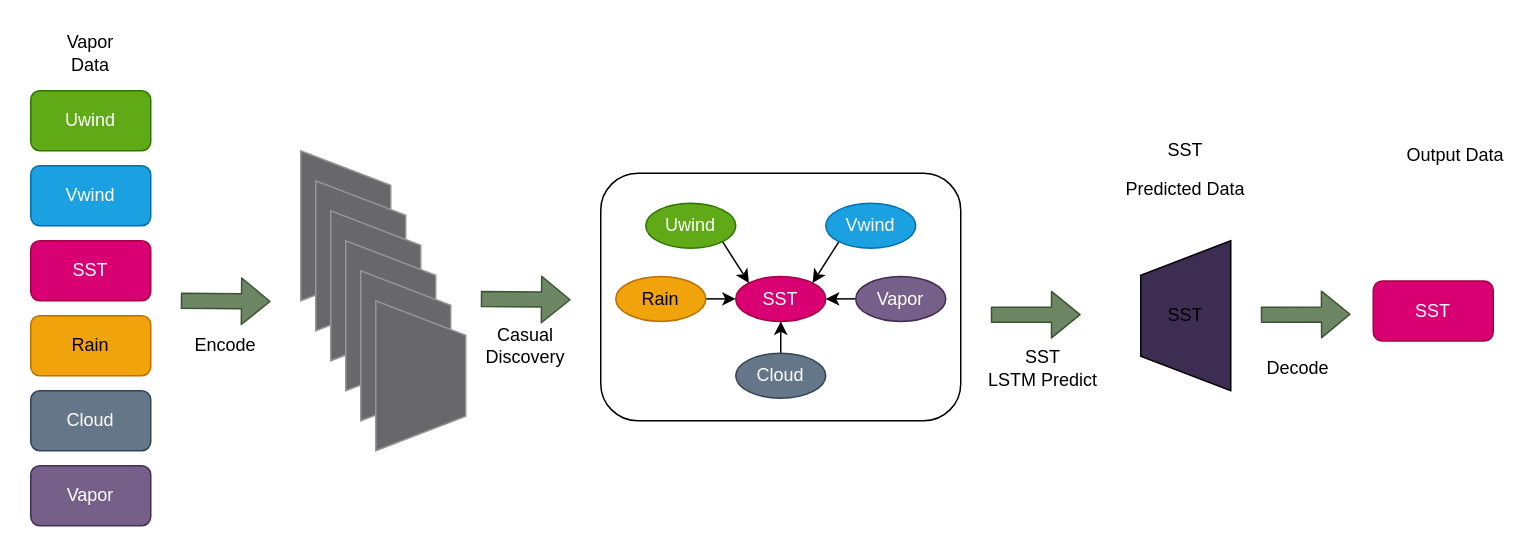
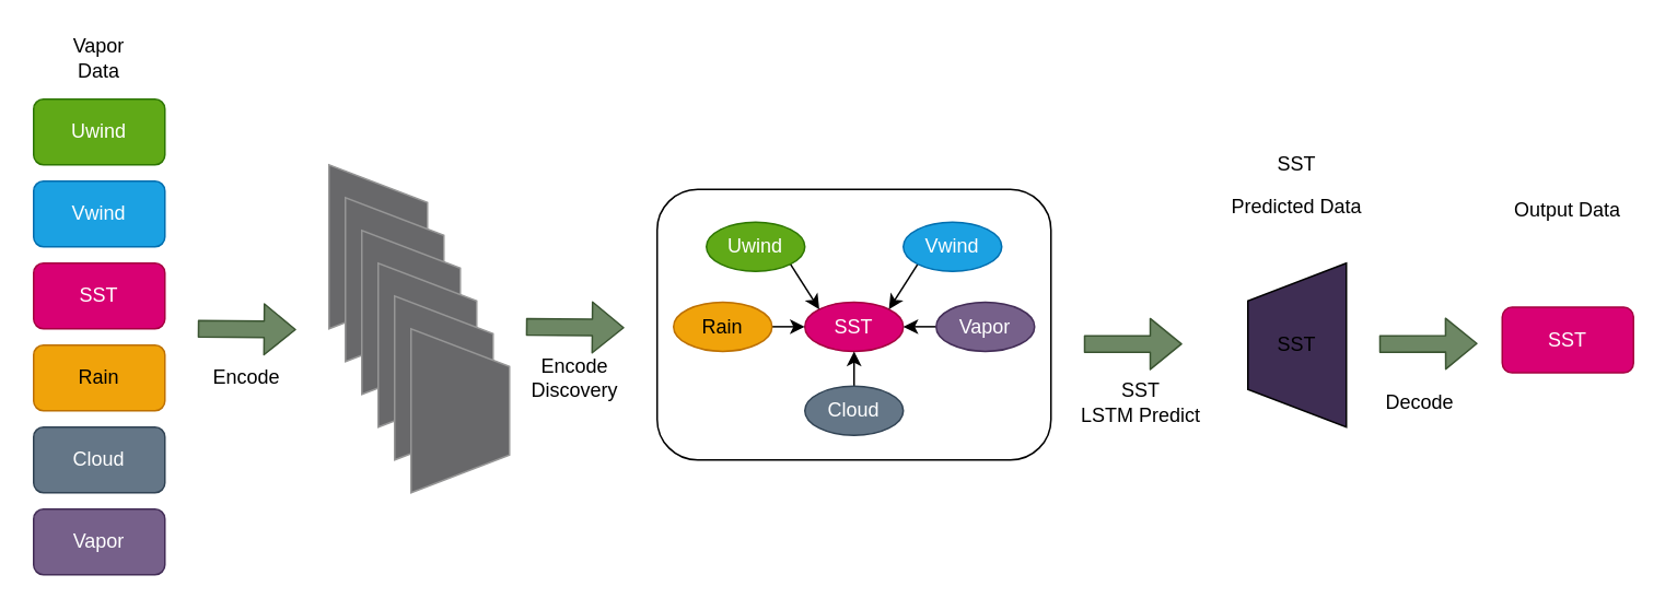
  <mxCell id="0" />
  <mxCell id="1" parent="0" />
  <mxCell id="2" value="Uwind" style="rounded=1;whiteSpace=wrap;html=1;fillColor=#60a917;fontColor=#ffffff;strokeColor=#2D7600;" parent="1" vertex="1"><mxGeometry x="20" y="60" width="80" height="40" as="geometry" /></mxCell>
  <mxCell id="3" value="Vwind" style="rounded=1;whiteSpace=wrap;html=1;fillColor=#1ba1e2;fontColor=#ffffff;strokeColor=#006EAF;" parent="1" vertex="1"><mxGeometry x="20" y="110" width="80" height="40" as="geometry" /></mxCell>
  <mxCell id="4" value="Rain" style="rounded=1;whiteSpace=wrap;html=1;fillColor=#f0a30a;fontColor=#000000;strokeColor=#BD7000;" parent="1" vertex="1"><mxGeometry x="20" y="210" width="80" height="40" as="geometry" /></mxCell>
  <mxCell id="5" value="Cloud" style="rounded=1;whiteSpace=wrap;html=1;fillColor=#647687;fontColor=#ffffff;strokeColor=#314354;" parent="1" vertex="1"><mxGeometry x="20" y="260" width="80" height="40" as="geometry" /></mxCell>
  <mxCell id="6" value="Vapor" style="rounded=1;whiteSpace=wrap;html=1;fillColor=#76608a;fontColor=#ffffff;strokeColor=#432D57;" parent="1" vertex="1"><mxGeometry x="20" y="310" width="80" height="40" as="geometry" /></mxCell>
  <mxCell id="7" value="" style="shape=flexArrow;endArrow=classic;html=1;fillColor=#6d8764;strokeColor=#3A5431;" parent="1" edge="1"><mxGeometry width="50" height="50" relative="1" as="geometry"><mxPoint x="120" y="200" as="sourcePoint" /><mxPoint x="180" y="200.5" as="targetPoint" /></mxGeometry></mxCell>
  <mxCell id="8" value="" style="verticalLabelPosition=middle;verticalAlign=middle;html=1;shape=trapezoid;perimeter=trapezoidPerimeter;whiteSpace=wrap;size=0.23;arcSize=10;flipV=1;labelPosition=center;align=center;rotation=-90;strokeColor=#969696;fillColor=#68686a;" parent="1" vertex="1"><mxGeometry x="180" y="120" width="100" height="60" as="geometry" /></mxCell>
  <mxCell id="9" value="" style="verticalLabelPosition=middle;verticalAlign=middle;html=1;shape=trapezoid;perimeter=trapezoidPerimeter;whiteSpace=wrap;size=0.23;arcSize=10;flipV=1;labelPosition=center;align=center;rotation=-90;strokeColor=#969696;fillColor=#68686a;" parent="1" vertex="1"><mxGeometry x="190" y="140" width="100" height="60" as="geometry" /></mxCell>
  <mxCell id="10" value="" style="verticalLabelPosition=middle;verticalAlign=middle;html=1;shape=trapezoid;perimeter=trapezoidPerimeter;whiteSpace=wrap;size=0.23;arcSize=10;flipV=1;labelPosition=center;align=center;rotation=-90;strokeColor=#969696;fillColor=#68686a;" parent="1" vertex="1"><mxGeometry x="200" y="160" width="100" height="60" as="geometry" /></mxCell>
  <mxCell id="11" value="" style="verticalLabelPosition=middle;verticalAlign=middle;html=1;shape=trapezoid;perimeter=trapezoidPerimeter;whiteSpace=wrap;size=0.23;arcSize=10;flipV=1;labelPosition=center;align=center;rotation=-90;strokeColor=#969696;fillColor=#68686a;" parent="1" vertex="1"><mxGeometry x="210" y="180" width="100" height="60" as="geometry" /></mxCell>
  <mxCell id="12" value="" style="verticalLabelPosition=middle;verticalAlign=middle;html=1;shape=trapezoid;perimeter=trapezoidPerimeter;whiteSpace=wrap;size=0.23;arcSize=10;flipV=1;labelPosition=center;align=center;rotation=-90;strokeColor=#969696;fillColor=#68686a;" parent="1" vertex="1"><mxGeometry x="220" y="200" width="100" height="60" as="geometry" /></mxCell>
  <mxCell id="13" value="SST" style="rounded=1;whiteSpace=wrap;html=1;fillColor=#d80073;fontColor=#ffffff;strokeColor=#A50040;" parent="1" vertex="1"><mxGeometry x="20" y="160" width="80" height="40" as="geometry" /></mxCell>
  <mxCell id="14" value="" style="verticalLabelPosition=middle;verticalAlign=middle;html=1;shape=trapezoid;perimeter=trapezoidPerimeter;whiteSpace=wrap;size=0.23;arcSize=10;flipV=1;labelPosition=center;align=center;rotation=-90;strokeColor=#969696;fillColor=#68686a;" parent="1" vertex="1"><mxGeometry x="230" y="220" width="100" height="60" as="geometry" /></mxCell>
  <mxCell id="15" value="Vapor Data" style="text;html=1;strokeColor=none;fillColor=none;align=center;verticalAlign=middle;whiteSpace=wrap;rounded=0;" parent="1" vertex="1"><mxGeometry x="30" y="20" width="60" height="30" as="geometry" /></mxCell>
  <mxCell id="16" value="Encode" style="text;html=1;strokeColor=none;fillColor=none;align=center;verticalAlign=middle;whiteSpace=wrap;rounded=0;" parent="1" vertex="1"><mxGeometry x="120" y="215" width="60" height="30" as="geometry" /></mxCell>
  <mxCell id="17" value="" style="shape=flexArrow;endArrow=classic;html=1;fillColor=#6d8764;strokeColor=#3A5431;" parent="1" edge="1"><mxGeometry width="50" height="50" relative="1" as="geometry"><mxPoint x="320" y="198.82" as="sourcePoint" /><mxPoint x="380" y="199.32" as="targetPoint" /></mxGeometry></mxCell>
- <mxCell id="18" value="Casual&lt;br&gt;Discovery" style="text;html=1;strokeColor=none;fillColor=none;align=center;verticalAlign=middle;whiteSpace=wrap;rounded=0;" parent="1" vertex="1"><mxGeometry x="320" y="215" width="60" height="30" as="geometry" /></mxCell>
+ <mxCell id="18" value="Encode&lt;br&gt;Discovery" style="text;html=1;strokeColor=none;fillColor=none;align=center;verticalAlign=middle;whiteSpace=wrap;rounded=0;" parent="1" vertex="1"><mxGeometry x="320" y="215" width="60" height="30" as="geometry" /></mxCell>
  <mxCell id="19" value="" style="rounded=1;whiteSpace=wrap;html=1;" parent="1" vertex="1"><mxGeometry x="400" y="115" width="240" height="165" as="geometry" /></mxCell>
  <mxCell id="20" value="SST" style="ellipse;whiteSpace=wrap;html=1;fillColor=#d80073;fontColor=#ffffff;strokeColor=#A50040;" parent="1" vertex="1"><mxGeometry x="490" y="183.75" width="60" height="30" as="geometry" /></mxCell>
  <mxCell id="21" style="edgeStyle=none;html=1;exitX=1;exitY=1;exitDx=0;exitDy=0;entryX=0;entryY=0;entryDx=0;entryDy=0;" parent="1" source="22" target="20" edge="1"><mxGeometry relative="1" as="geometry" /></mxCell>
  <mxCell id="22" value="Uwind" style="ellipse;whiteSpace=wrap;html=1;fillColor=#60a917;fontColor=#ffffff;strokeColor=#2D7600;" parent="1" vertex="1"><mxGeometry x="430" y="135" width="60" height="30" as="geometry" /></mxCell>
  <mxCell id="23" style="edgeStyle=none;html=1;exitX=0;exitY=1;exitDx=0;exitDy=0;entryX=1;entryY=0;entryDx=0;entryDy=0;" parent="1" source="24" target="20" edge="1"><mxGeometry relative="1" as="geometry" /></mxCell>
  <mxCell id="24" value="Vwind" style="ellipse;whiteSpace=wrap;html=1;fillColor=#1ba1e2;fontColor=#ffffff;strokeColor=#006EAF;" parent="1" vertex="1"><mxGeometry x="550" y="135" width="60" height="30" as="geometry" /></mxCell>
  <mxCell id="25" style="edgeStyle=none;html=1;entryX=0;entryY=0.5;entryDx=0;entryDy=0;" parent="1" source="26" target="20" edge="1"><mxGeometry relative="1" as="geometry" /></mxCell>
  <mxCell id="26" value="Rain" style="ellipse;whiteSpace=wrap;html=1;fillColor=#f0a30a;fontColor=#000000;strokeColor=#BD7000;" parent="1" vertex="1"><mxGeometry x="410" y="183.75" width="60" height="30" as="geometry" /></mxCell>
  <mxCell id="27" style="edgeStyle=none;html=1;exitX=0;exitY=0.5;exitDx=0;exitDy=0;entryX=1;entryY=0.5;entryDx=0;entryDy=0;" parent="1" source="28" target="20" edge="1"><mxGeometry relative="1" as="geometry" /></mxCell>
  <mxCell id="28" value="Vapor" style="ellipse;whiteSpace=wrap;html=1;fillColor=#76608a;fontColor=#ffffff;strokeColor=#432D57;" parent="1" vertex="1"><mxGeometry x="570" y="183.75" width="60" height="30" as="geometry" /></mxCell>
  <mxCell id="29" style="edgeStyle=none;html=1;exitX=0.5;exitY=0;exitDx=0;exitDy=0;entryX=0.5;entryY=1;entryDx=0;entryDy=0;" parent="1" source="30" target="20" edge="1"><mxGeometry relative="1" as="geometry" /></mxCell>
  <mxCell id="30" value="Cloud" style="ellipse;whiteSpace=wrap;html=1;fillColor=#647687;fontColor=#ffffff;strokeColor=#314354;" parent="1" vertex="1"><mxGeometry x="490" y="235" width="60" height="30" as="geometry" /></mxCell>
  <mxCell id="31" value="Predicted Data" style="text;html=1;strokeColor=none;fillColor=none;align=center;verticalAlign=middle;whiteSpace=wrap;rounded=0;" parent="1" vertex="1"><mxGeometry x="735" y="111.25" width="110" height="30" as="geometry" /></mxCell>
  <mxCell id="32" value="" style="verticalLabelPosition=middle;verticalAlign=middle;html=1;shape=trapezoid;perimeter=trapezoidPerimeter;whiteSpace=wrap;size=0.23;arcSize=10;flipV=1;labelPosition=center;align=center;rotation=90;fillColor=#3e2d53;" parent="1" vertex="1"><mxGeometry x="740" y="180" width="100" height="60" as="geometry" /></mxCell>
  <mxCell id="33" value="" style="shape=flexArrow;endArrow=classic;html=1;fillColor=#6d8764;strokeColor=#3A5431;" parent="1" edge="1"><mxGeometry width="50" height="50" relative="1" as="geometry"><mxPoint x="660" y="209.29" as="sourcePoint" /><mxPoint x="720" y="209.29" as="targetPoint" /></mxGeometry></mxCell>
  <mxCell id="34" value="SST&lt;br&gt;LSTM Predict" style="text;html=1;strokeColor=none;fillColor=none;align=center;verticalAlign=middle;whiteSpace=wrap;rounded=0;" parent="1" vertex="1"><mxGeometry x="640" y="230" width="110" height="30" as="geometry" /></mxCell>
  <mxCell id="35" value="SST" style="rounded=1;whiteSpace=wrap;html=1;fillColor=#d80073;fontColor=#ffffff;strokeColor=#A50040;" vertex="1" parent="1"><mxGeometry x="915" y="186.88" width="80" height="40" as="geometry" /></mxCell>
- <mxCell id="36" value="Output Data" style="text;html=1;strokeColor=none;fillColor=none;align=center;verticalAlign=middle;whiteSpace=wrap;rounded=0;" vertex="1" parent="1"><mxGeometry x="925" y="88.13" width="90" height="30" as="geometry" /></mxCell>
+ <mxCell id="36" value="Output Data" style="text;html=1;strokeColor=none;fillColor=none;align=center;verticalAlign=middle;whiteSpace=wrap;rounded=0;" vertex="1" parent="1"><mxGeometry x="910" y="113.13" width="90" height="30" as="geometry" /></mxCell>
  <mxCell id="37" value="SST" style="text;html=1;strokeColor=none;fillColor=none;align=center;verticalAlign=middle;whiteSpace=wrap;rounded=0;" vertex="1" parent="1"><mxGeometry x="760" y="195" width="60" height="30" as="geometry" /></mxCell>
  <mxCell id="38" value="" style="shape=flexArrow;endArrow=classic;html=1;fillColor=#6d8764;strokeColor=#3A5431;" edge="1" parent="1"><mxGeometry width="50" height="50" relative="1" as="geometry"><mxPoint x="840" y="209.29" as="sourcePoint" /><mxPoint x="900" y="209" as="targetPoint" /></mxGeometry></mxCell>
  <mxCell id="39" value="Decode" style="text;html=1;strokeColor=none;fillColor=none;align=center;verticalAlign=middle;whiteSpace=wrap;rounded=0;" vertex="1" parent="1"><mxGeometry x="810" y="230" width="110" height="30" as="geometry" /></mxCell>
  <mxCell id="40" value="SST" style="text;html=1;strokeColor=none;fillColor=none;align=center;verticalAlign=middle;whiteSpace=wrap;rounded=0;" vertex="1" parent="1"><mxGeometry x="760" y="85" width="60" height="30" as="geometry" /></mxCell>
